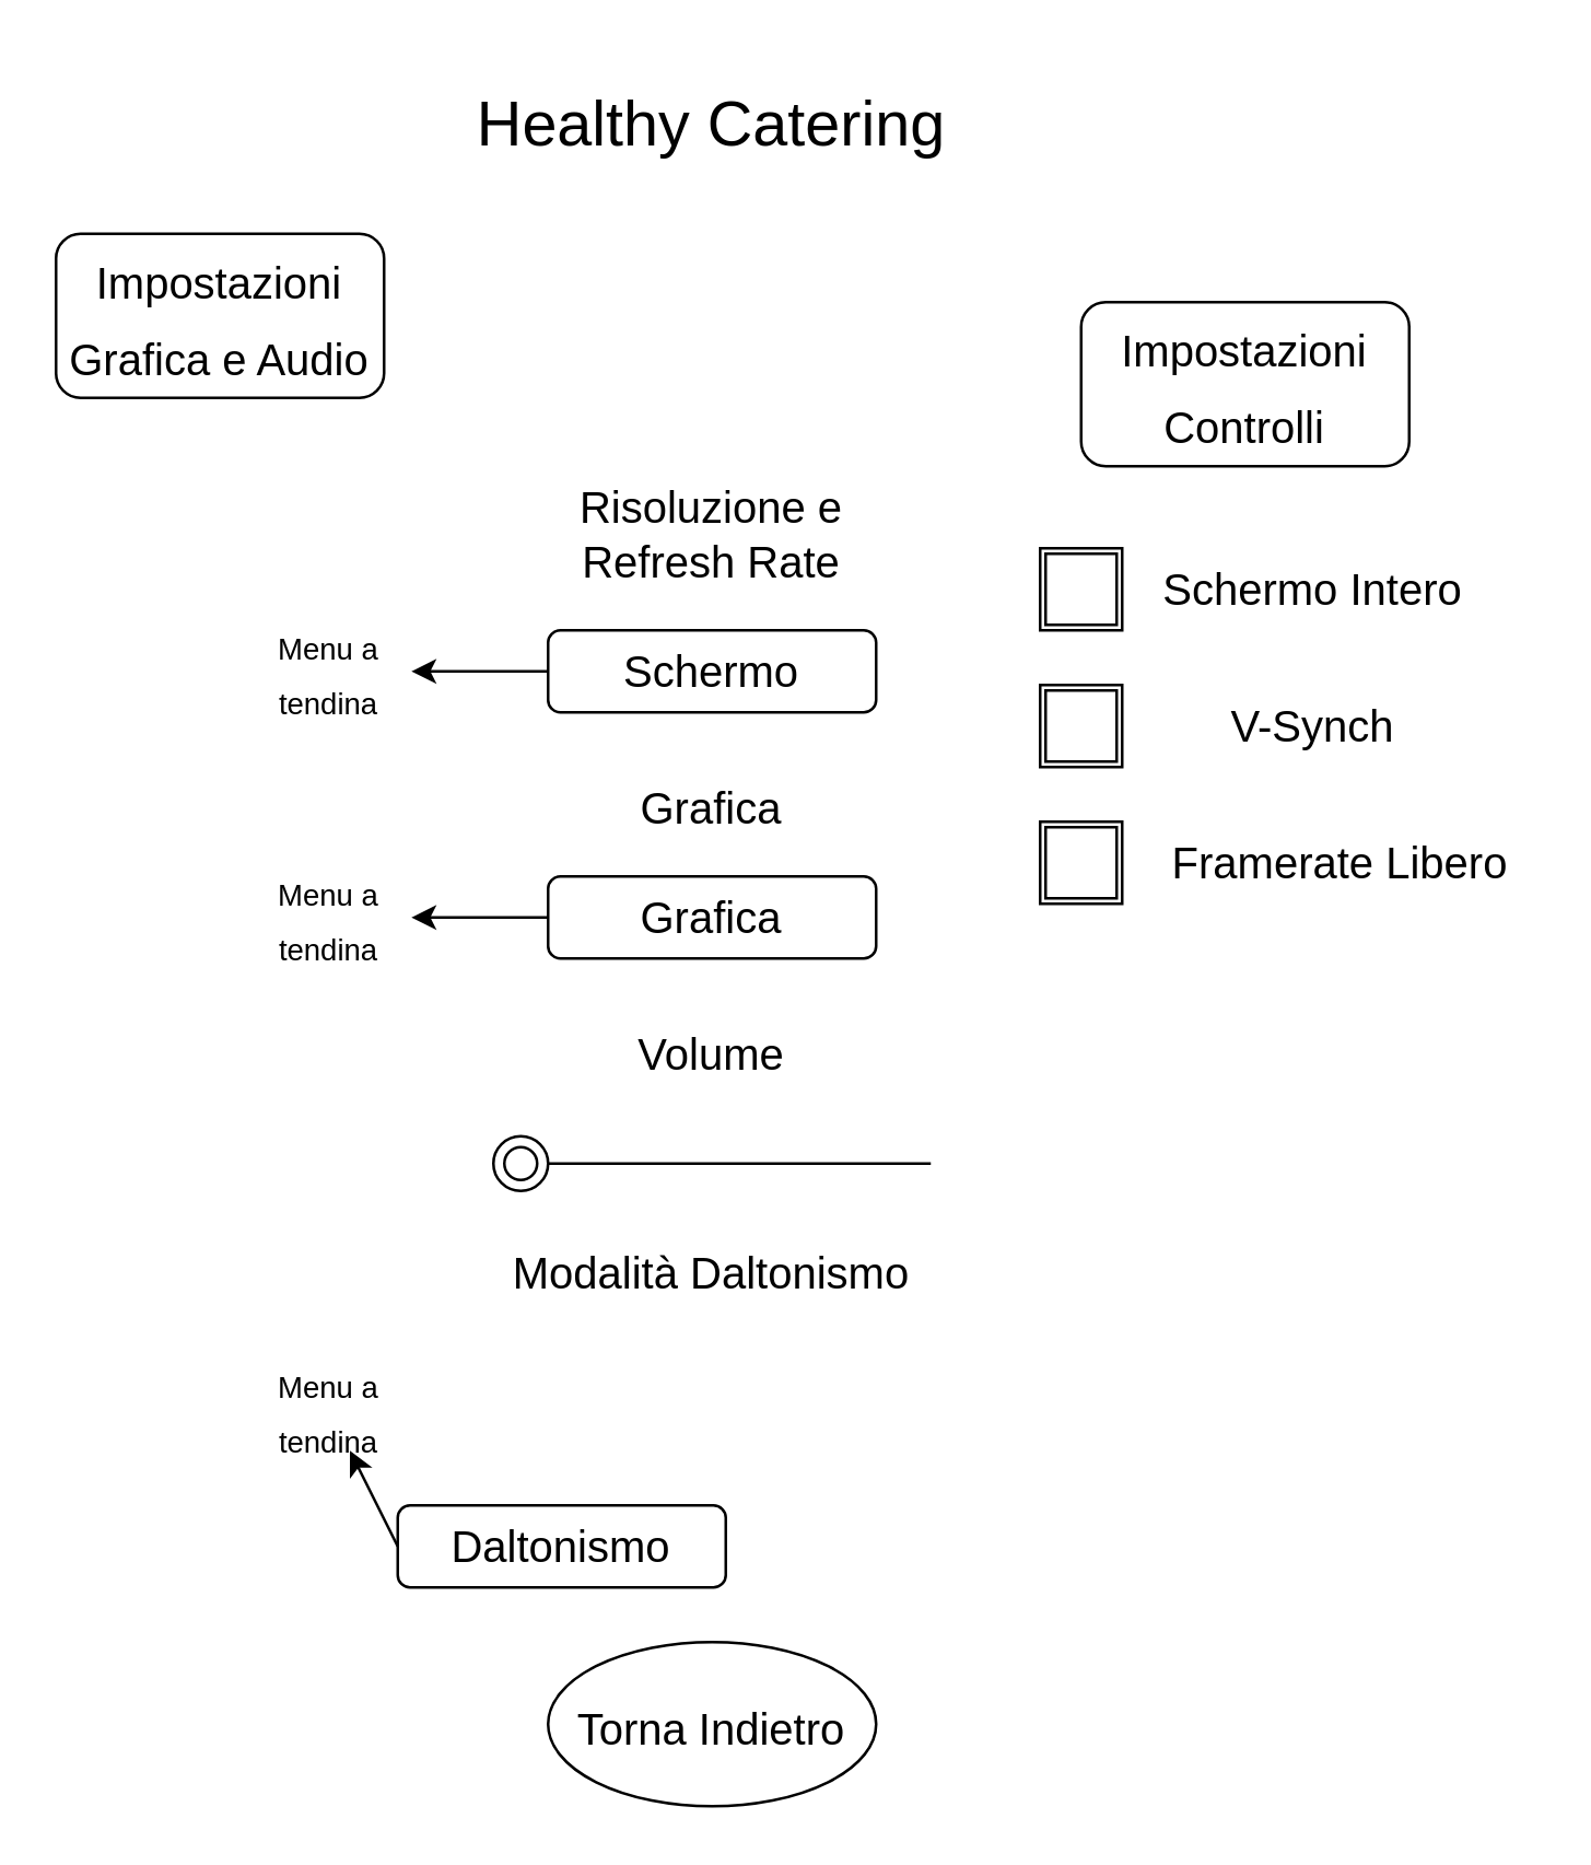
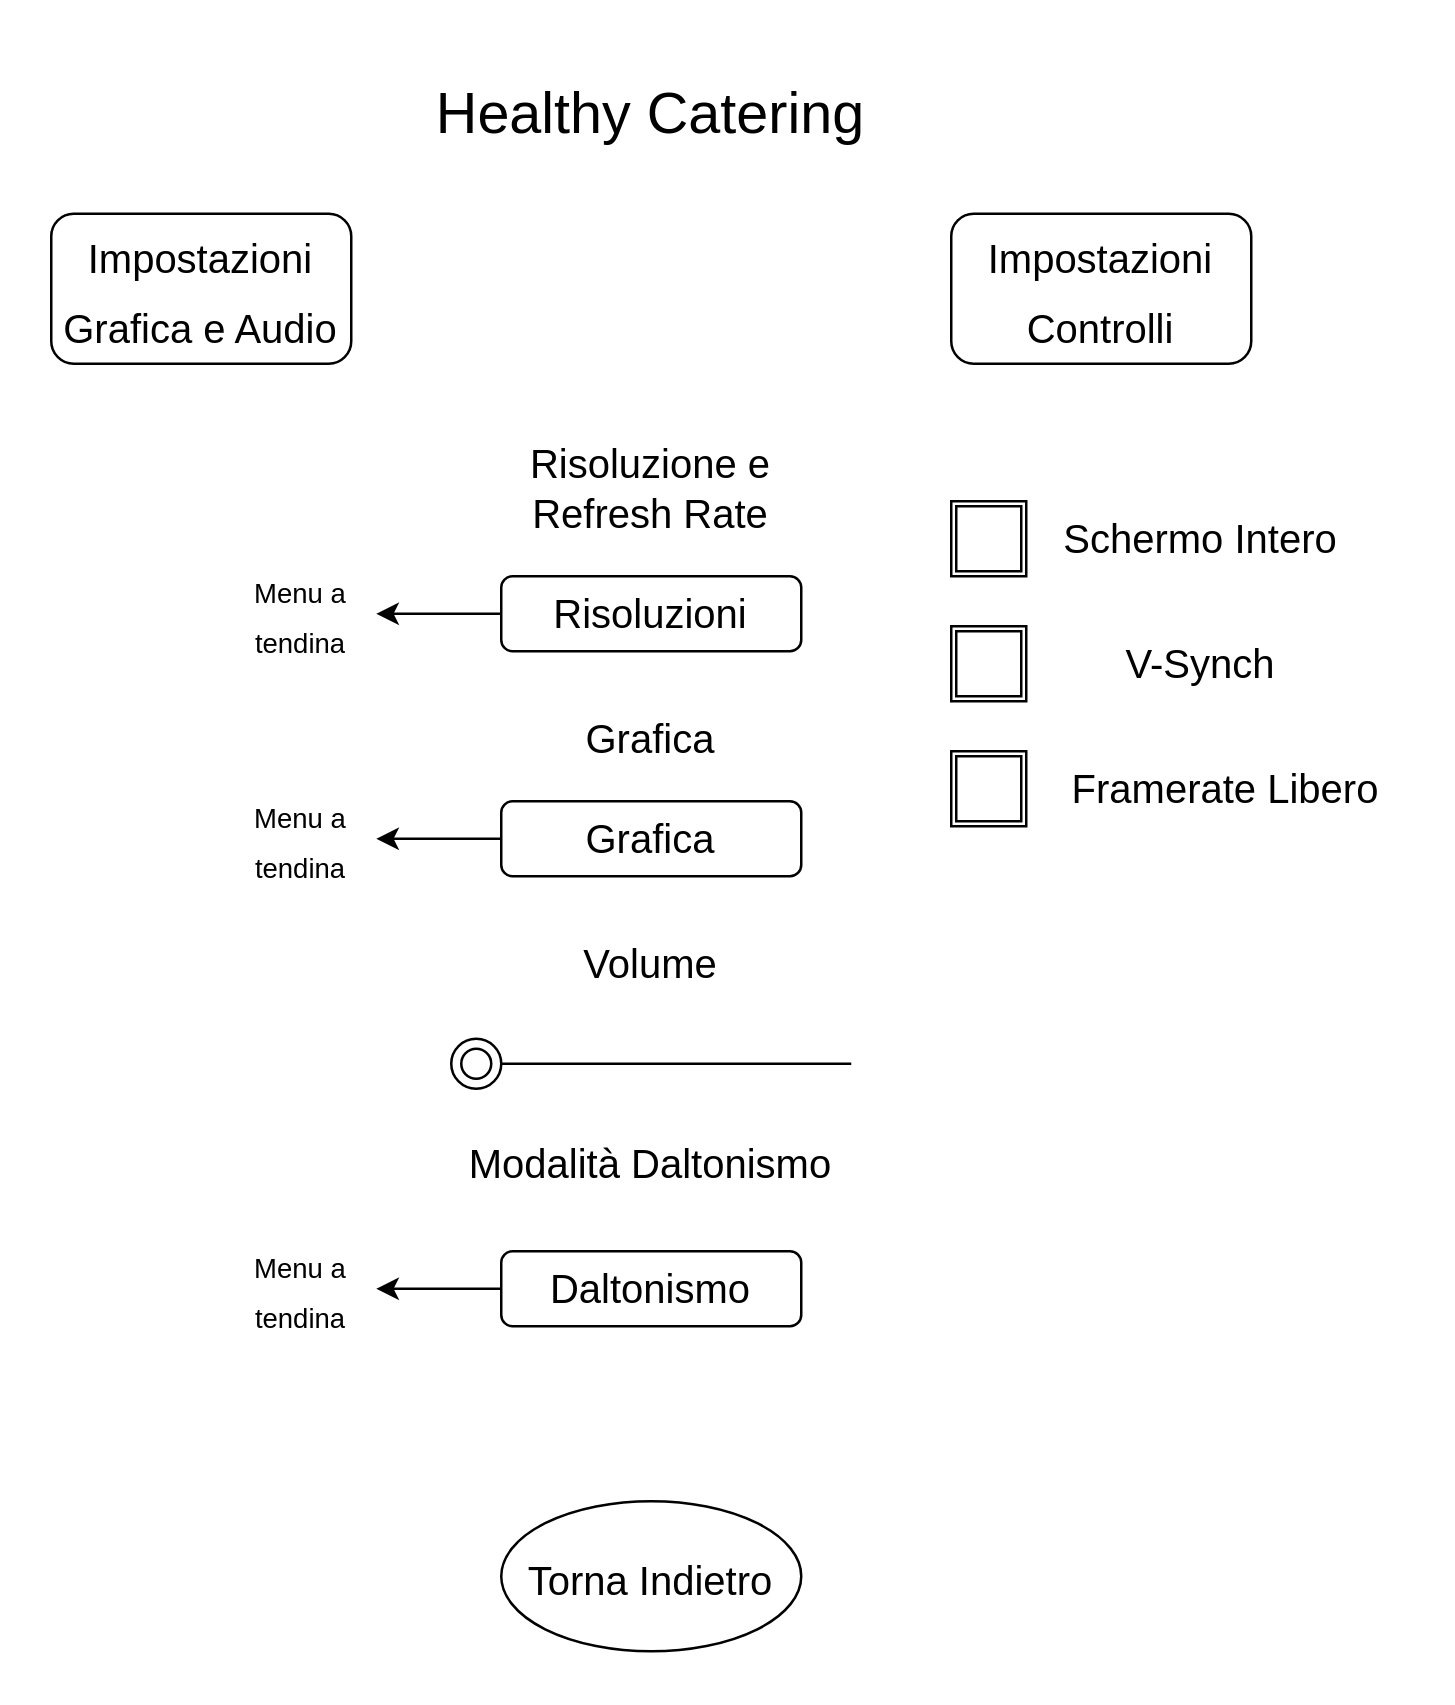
  <mxCell id="0" />
  <mxCell id="1" parent="0" />
  <mxCell id="2" value="&lt;font style=&quot;font-size: 23px&quot;&gt;Healthy Catering&lt;/font&gt;" style="text;html=1;strokeColor=none;fillColor=none;align=center;verticalAlign=middle;whiteSpace=wrap;rounded=0;" parent="1" vertex="1"><mxGeometry x="110" y="20" width="300" height="50" as="geometry" /></mxCell>
  <mxCell id="3" value="&lt;font style=&quot;font-size: 16px&quot;&gt;Impostazioni Grafica e Audio&lt;/font&gt;" style="rounded=1;whiteSpace=wrap;html=1;fontSize=23;" parent="1" vertex="1"><mxGeometry x="20" y="85" width="120" height="60" as="geometry" /></mxCell>
- <mxCell id="4" value="&lt;font style=&quot;font-size: 16px&quot;&gt;Impostazioni Controlli&lt;/font&gt;" style="rounded=1;whiteSpace=wrap;html=1;fontSize=23;" parent="1" vertex="1"><mxGeometry x="395" y="110" width="120" height="60" as="geometry" /></mxCell>
+ <mxCell id="4" value="&lt;font style=&quot;font-size: 16px&quot;&gt;Impostazioni Controlli&lt;/font&gt;" style="rounded=1;whiteSpace=wrap;html=1;fontSize=23;" parent="1" vertex="1"><mxGeometry x="380" y="85" width="120" height="60" as="geometry" /></mxCell>
  <mxCell id="5" value="Risoluzione e Refresh Rate" style="text;html=1;strokeColor=none;fillColor=none;align=center;verticalAlign=middle;whiteSpace=wrap;rounded=0;fontSize=16;" parent="1" vertex="1"><mxGeometry x="200" y="180" width="120" height="30" as="geometry" /></mxCell>
- <mxCell id="6" value="Schermo" style="rounded=1;whiteSpace=wrap;html=1;fontSize=16;" parent="1" vertex="1"><mxGeometry x="200" y="230" width="120" height="30" as="geometry" /></mxCell>
+ <mxCell id="6" value="Risoluzioni" style="rounded=1;whiteSpace=wrap;html=1;fontSize=16;" parent="1" vertex="1"><mxGeometry x="200" y="230" width="120" height="30" as="geometry" /></mxCell>
  <mxCell id="7" value="Grafica" style="text;html=1;strokeColor=none;fillColor=none;align=center;verticalAlign=middle;whiteSpace=wrap;rounded=0;fontSize=16;" parent="1" vertex="1"><mxGeometry x="200" y="280" width="120" height="30" as="geometry" /></mxCell>
  <mxCell id="8" value="Grafica" style="rounded=1;whiteSpace=wrap;html=1;fontSize=16;" parent="1" vertex="1"><mxGeometry x="200" y="320" width="120" height="30" as="geometry" /></mxCell>
  <mxCell id="9" value="Volume" style="text;html=1;strokeColor=none;fillColor=none;align=center;verticalAlign=middle;whiteSpace=wrap;rounded=0;fontSize=16;" parent="1" vertex="1"><mxGeometry x="200" y="370" width="120" height="30" as="geometry" /></mxCell>
  <mxCell id="10" value="" style="line;strokeWidth=1;rotatable=0;dashed=0;labelPosition=right;align=left;verticalAlign=middle;spacingTop=0;spacingLeft=6;points=[];portConstraint=eastwest;fontSize=16;" parent="1" vertex="1"><mxGeometry x="190" y="420" width="150" height="10" as="geometry" /></mxCell>
  <mxCell id="11" value="" style="ellipse;shape=doubleEllipse;whiteSpace=wrap;html=1;fontSize=16;" parent="1" vertex="1"><mxGeometry x="180" y="415" width="20" height="20" as="geometry" /></mxCell>
  <mxCell id="12" value="" style="shape=ext;double=1;whiteSpace=wrap;html=1;aspect=fixed;fontSize=16;" parent="1" vertex="1"><mxGeometry x="380" y="200" width="30" height="30" as="geometry" /></mxCell>
  <mxCell id="13" value="Schermo Intero" style="text;html=1;strokeColor=none;fillColor=none;align=center;verticalAlign=middle;whiteSpace=wrap;rounded=0;fontSize=16;" parent="1" vertex="1"><mxGeometry x="420" y="200" width="120" height="30" as="geometry" /></mxCell>
  <mxCell id="14" value="" style="shape=ext;double=1;whiteSpace=wrap;html=1;aspect=fixed;fontSize=16;" parent="1" vertex="1"><mxGeometry x="380" y="250" width="30" height="30" as="geometry" /></mxCell>
  <mxCell id="15" value="V-Synch" style="text;html=1;strokeColor=none;fillColor=none;align=center;verticalAlign=middle;whiteSpace=wrap;rounded=0;fontSize=16;" parent="1" vertex="1"><mxGeometry x="420" y="250" width="120" height="30" as="geometry" /></mxCell>
  <mxCell id="16" value="" style="endArrow=classic;html=1;rounded=0;fontSize=16;exitX=0;exitY=0.5;exitDx=0;exitDy=0;" parent="1" source="6" target="17" edge="1"><mxGeometry width="50" height="50" relative="1" as="geometry"><mxPoint x="250" y="320" as="sourcePoint" /><mxPoint x="140" y="245" as="targetPoint" /></mxGeometry></mxCell>
  <mxCell id="17" value="&lt;font style=&quot;font-size: 11px&quot;&gt;Menu a tendina&lt;/font&gt;" style="text;html=1;strokeColor=none;fillColor=none;align=center;verticalAlign=middle;whiteSpace=wrap;rounded=0;fontSize=16;" parent="1" vertex="1"><mxGeometry x="90" y="230" width="60" height="30" as="geometry" /></mxCell>
  <mxCell id="18" value="&lt;font style=&quot;font-size: 11px&quot;&gt;Menu a tendina&lt;/font&gt;" style="text;html=1;strokeColor=none;fillColor=none;align=center;verticalAlign=middle;whiteSpace=wrap;rounded=0;fontSize=16;" parent="1" vertex="1"><mxGeometry x="90" y="320" width="60" height="30" as="geometry" /></mxCell>
  <mxCell id="19" value="" style="endArrow=classic;html=1;rounded=0;fontSize=11;exitX=0;exitY=0.5;exitDx=0;exitDy=0;entryX=1;entryY=0.5;entryDx=0;entryDy=0;" parent="1" source="8" target="18" edge="1"><mxGeometry width="50" height="50" relative="1" as="geometry"><mxPoint x="140" y="310" as="sourcePoint" /><mxPoint x="190" y="260" as="targetPoint" /></mxGeometry></mxCell>
  <mxCell id="20" value="Modalità Daltonismo" style="text;html=1;strokeColor=none;fillColor=none;align=center;verticalAlign=middle;whiteSpace=wrap;rounded=0;fontSize=16;" parent="1" vertex="1"><mxGeometry x="185" y="450" width="150" height="30" as="geometry" /></mxCell>
- <mxCell id="21" value="Daltonismo" style="rounded=1;whiteSpace=wrap;html=1;fontSize=16;" parent="1" vertex="1"><mxGeometry x="145" y="550" width="120" height="30" as="geometry" /></mxCell>
+ <mxCell id="21" value="Daltonismo" style="rounded=1;whiteSpace=wrap;html=1;fontSize=16;" parent="1" vertex="1"><mxGeometry x="200" y="500" width="120" height="30" as="geometry" /></mxCell>
  <mxCell id="22" value="" style="endArrow=classic;html=1;rounded=0;fontSize=16;exitX=0;exitY=0.5;exitDx=0;exitDy=0;" parent="1" source="21" target="23" edge="1"><mxGeometry width="50" height="50" relative="1" as="geometry"><mxPoint x="250" y="590" as="sourcePoint" /><mxPoint x="140" y="515" as="targetPoint" /></mxGeometry></mxCell>
  <mxCell id="23" value="&lt;font style=&quot;font-size: 11px&quot;&gt;Menu a tendina&lt;/font&gt;" style="text;html=1;strokeColor=none;fillColor=none;align=center;verticalAlign=middle;whiteSpace=wrap;rounded=0;fontSize=16;" parent="1" vertex="1"><mxGeometry x="90" y="500" width="60" height="30" as="geometry" /></mxCell>
  <mxCell id="24" value="&lt;font style=&quot;font-size: 16px&quot;&gt;Torna Indietro&lt;/font&gt;" style="ellipse;whiteSpace=wrap;html=1;fontSize=23;" parent="1" vertex="1"><mxGeometry x="200" y="600" width="120" height="60" as="geometry" /></mxCell>
  <mxCell id="25" value="" style="shape=ext;double=1;whiteSpace=wrap;html=1;aspect=fixed;fontSize=16;" vertex="1" parent="1"><mxGeometry x="380" y="300" width="30" height="30" as="geometry" /></mxCell>
  <mxCell id="26" value="Framerate Libero" style="text;html=1;strokeColor=none;fillColor=none;align=center;verticalAlign=middle;whiteSpace=wrap;rounded=0;fontSize=16;" vertex="1" parent="1"><mxGeometry x="420" y="300" width="140" height="30" as="geometry" /></mxCell>
